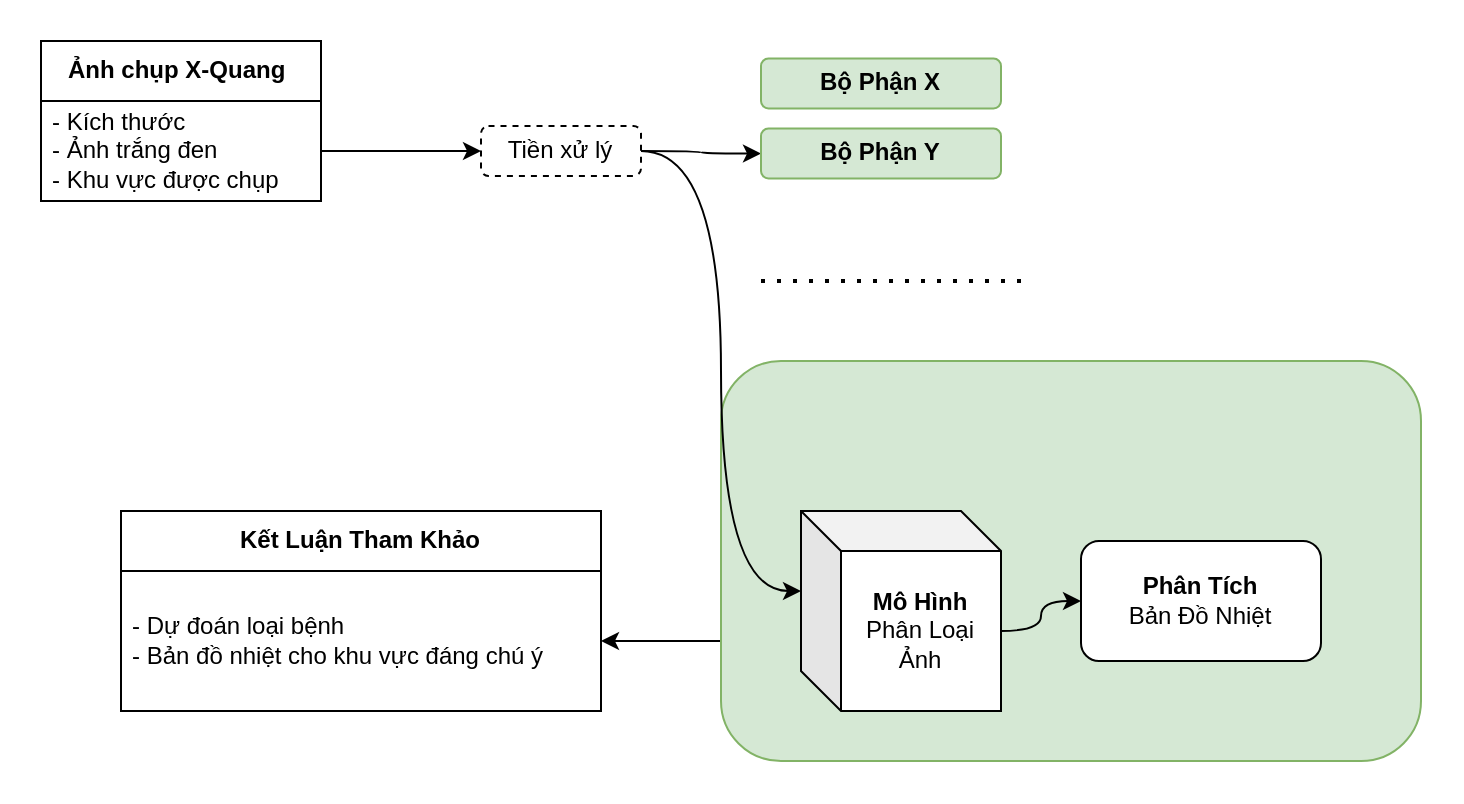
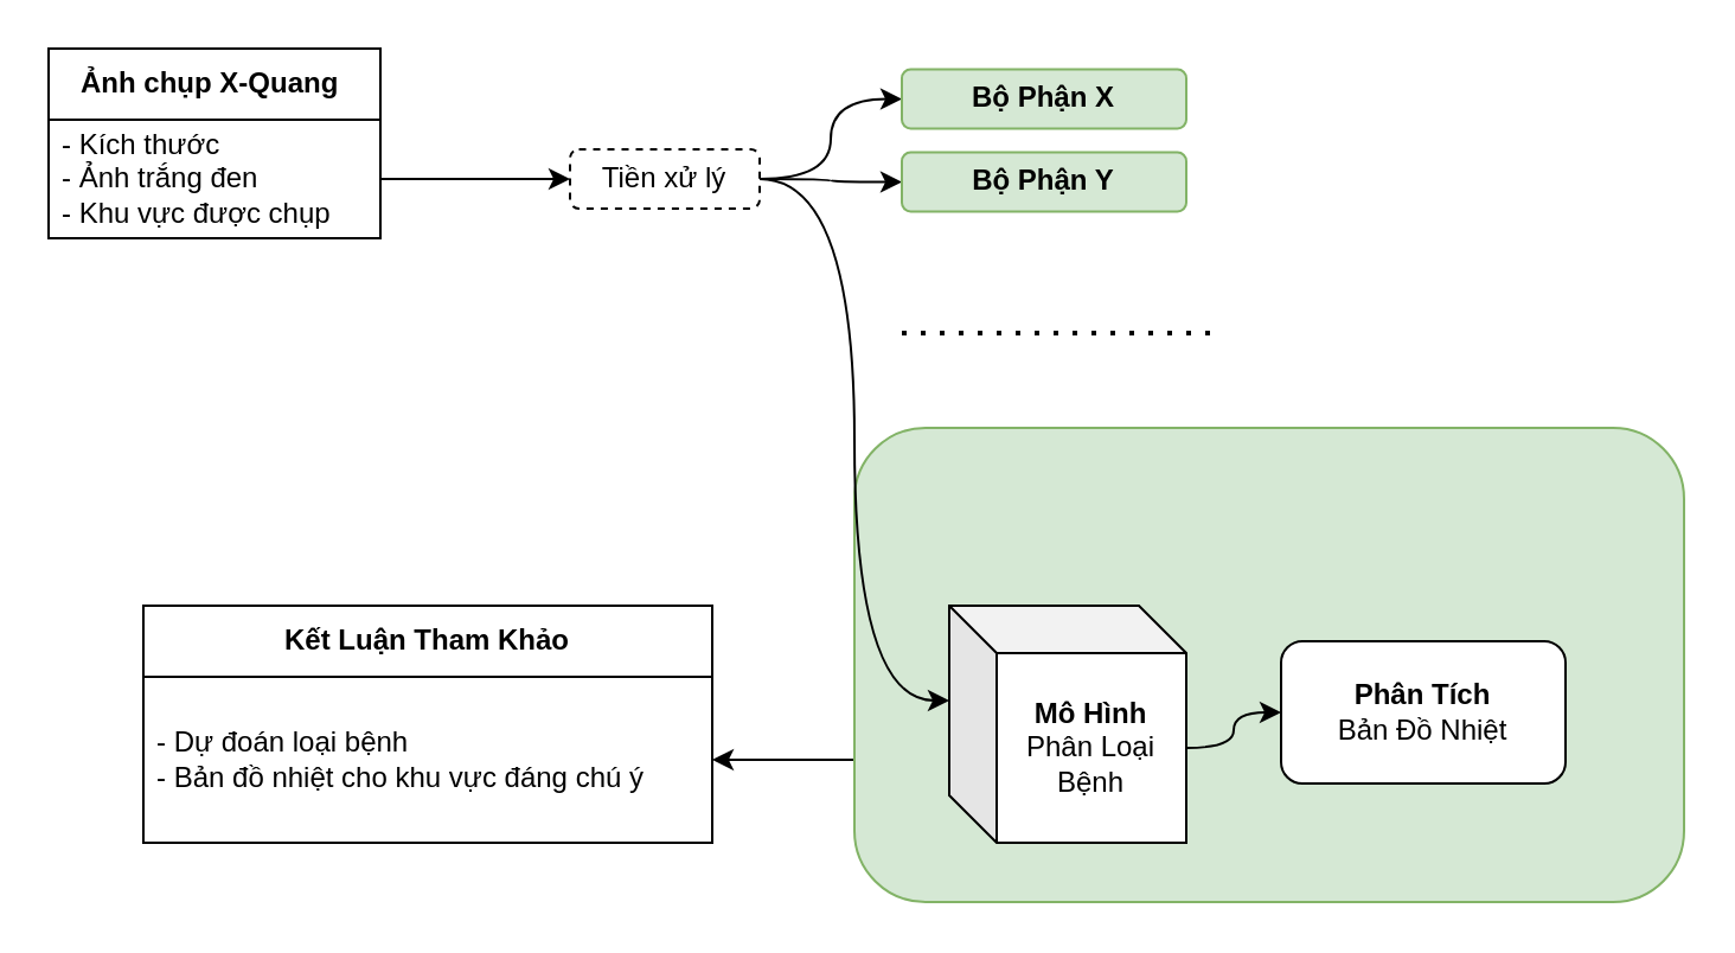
  <mxCell id="0" />
  <mxCell id="1" parent="0" />
  <mxCell id="2" style="edgeStyle=orthogonalEdgeStyle;rounded=0;orthogonalLoop=1;jettySize=auto;html=1;entryX=1;entryY=0.5;entryDx=0;entryDy=0;" parent="1" target="18" edge="1"><mxGeometry relative="1" as="geometry"><mxPoint x="360" y="280" as="sourcePoint" /><mxPoint x="320" y="370" as="targetPoint" /></mxGeometry></mxCell>
  <mxCell id="3" value="" style="rounded=1;whiteSpace=wrap;html=1;fillColor=#d5e8d4;strokeColor=#82b366;" parent="1" vertex="1"><mxGeometry x="360" y="180" width="350" height="200" as="geometry" /></mxCell>
  <mxCell id="4" value="&lt;b&gt;Ảnh chụp X-Quang&amp;nbsp;&lt;/b&gt;" style="swimlane;fontStyle=0;childLayout=stackLayout;horizontal=1;startSize=30;horizontalStack=0;resizeParent=1;resizeParentMax=0;resizeLast=0;collapsible=1;marginBottom=0;whiteSpace=wrap;html=1;" parent="1" vertex="1"><mxGeometry x="20" y="20" width="140" height="80" as="geometry" /></mxCell>
  <mxCell id="5" value="- Kích thước&lt;div&gt;&lt;span style=&quot;background-color: initial;&quot;&gt;- Ảnh trắng đen&lt;/span&gt;&lt;/div&gt;&lt;div&gt;&lt;span style=&quot;background-color: initial;&quot;&gt;- Khu vực được chụp&amp;nbsp;&lt;/span&gt;&lt;/div&gt;" style="text;strokeColor=none;fillColor=none;align=left;verticalAlign=middle;spacingLeft=4;spacingRight=4;overflow=hidden;points=[[0,0.5],[1,0.5]];portConstraint=eastwest;rotatable=0;whiteSpace=wrap;html=1;" parent="4" vertex="1"><mxGeometry y="30" width="140" height="50" as="geometry" /></mxCell>
+ <mxCell id="6" style="edgeStyle=orthogonalEdgeStyle;rounded=0;orthogonalLoop=1;jettySize=auto;html=1;exitX=1;exitY=0.5;exitDx=0;exitDy=0;entryX=0;entryY=0.5;entryDx=0;entryDy=0;curved=1;" parent="1" source="8" target="14" edge="1"><mxGeometry relative="1" as="geometry" /></mxCell>
  <mxCell id="7" style="edgeStyle=orthogonalEdgeStyle;rounded=0;orthogonalLoop=1;jettySize=auto;html=1;exitX=1;exitY=0.5;exitDx=0;exitDy=0;entryX=0;entryY=0.5;entryDx=0;entryDy=0;curved=1;" parent="1" source="8" target="15" edge="1"><mxGeometry relative="1" as="geometry" /></mxCell>
  <mxCell id="8" value="Tiền xử lý" style="rounded=1;whiteSpace=wrap;html=1;dashed=1;" parent="1" vertex="1"><mxGeometry x="240" y="62.5" width="80" height="25" as="geometry" /></mxCell>
  <mxCell id="9" style="edgeStyle=orthogonalEdgeStyle;rounded=0;orthogonalLoop=1;jettySize=auto;html=1;exitX=1;exitY=0.5;exitDx=0;exitDy=0;entryX=0;entryY=0.5;entryDx=0;entryDy=0;" parent="1" source="5" target="8" edge="1"><mxGeometry relative="1" as="geometry" /></mxCell>
  <mxCell id="10" style="edgeStyle=orthogonalEdgeStyle;rounded=0;orthogonalLoop=1;jettySize=auto;html=1;exitX=0;exitY=0;exitDx=100;exitDy=60;exitPerimeter=0;entryX=0;entryY=0.5;entryDx=0;entryDy=0;curved=1;" parent="1" source="11" target="12" edge="1"><mxGeometry relative="1" as="geometry" /></mxCell>
- <mxCell id="11" value="&lt;b&gt;Mô Hình&lt;/b&gt;&lt;br&gt;Phân Loại&lt;br&gt;Ảnh" style="shape=cube;whiteSpace=wrap;html=1;boundedLbl=1;backgroundOutline=1;darkOpacity=0.05;darkOpacity2=0.1;" parent="1" vertex="1"><mxGeometry x="400" y="255" width="100" height="100" as="geometry" /></mxCell>
+ <mxCell id="11" value="&lt;b&gt;Mô Hình&lt;/b&gt;&lt;br&gt;Phân Loại&lt;br&gt;Bệnh" style="shape=cube;whiteSpace=wrap;html=1;boundedLbl=1;backgroundOutline=1;darkOpacity=0.05;darkOpacity2=0.1;" parent="1" vertex="1"><mxGeometry x="400" y="255" width="100" height="100" as="geometry" /></mxCell>
  <mxCell id="12" value="&lt;b&gt;Phân Tích&lt;/b&gt;&lt;br&gt;Bản Đồ Nhiệt" style="rounded=1;whiteSpace=wrap;html=1;" parent="1" vertex="1"><mxGeometry x="540" y="270" width="120" height="60" as="geometry" /></mxCell>
  <mxCell id="13" style="edgeStyle=orthogonalEdgeStyle;rounded=0;orthogonalLoop=1;jettySize=auto;html=1;exitX=1;exitY=0.5;exitDx=0;exitDy=0;entryX=0;entryY=0;entryDx=0;entryDy=40;entryPerimeter=0;curved=1;" parent="1" source="8" target="11" edge="1"><mxGeometry relative="1" as="geometry" /></mxCell>
  <mxCell id="14" value="&lt;b&gt;Bộ Phận X&lt;/b&gt;" style="rounded=1;whiteSpace=wrap;html=1;fillColor=#d5e8d4;strokeColor=#82b366;" parent="1" vertex="1"><mxGeometry x="380" y="28.75" width="120" height="25" as="geometry" /></mxCell>
  <mxCell id="15" value="&lt;b&gt;Bộ Phận Y&lt;/b&gt;" style="rounded=1;whiteSpace=wrap;html=1;fillColor=#d5e8d4;strokeColor=#82b366;" parent="1" vertex="1"><mxGeometry x="380" y="63.75" width="120" height="25" as="geometry" /></mxCell>
  <mxCell id="16" value="" style="endArrow=none;dashed=1;html=1;dashPattern=1 3;strokeWidth=2;rounded=0;" parent="1" edge="1"><mxGeometry width="50" height="50" relative="1" as="geometry"><mxPoint x="380" y="140" as="sourcePoint" /><mxPoint x="510" y="140" as="targetPoint" /></mxGeometry></mxCell>
  <mxCell id="17" value="&lt;b&gt;Kết Luận Tham Khảo&lt;/b&gt;" style="swimlane;fontStyle=0;childLayout=stackLayout;horizontal=1;startSize=30;horizontalStack=0;resizeParent=1;resizeParentMax=0;resizeLast=0;collapsible=1;marginBottom=0;whiteSpace=wrap;html=1;" parent="1" vertex="1"><mxGeometry x="60" y="255" width="240" height="100" as="geometry" /></mxCell>
  <mxCell id="18" value="&lt;div&gt;- Dự đoán loại bệnh&lt;br&gt;- Bản đồ nhiệt cho khu vực đáng chú ý&lt;/div&gt;" style="text;strokeColor=none;fillColor=none;align=left;verticalAlign=middle;spacingLeft=4;spacingRight=4;overflow=hidden;points=[[0,0.5],[1,0.5]];portConstraint=eastwest;rotatable=0;whiteSpace=wrap;html=1;" parent="17" vertex="1"><mxGeometry y="30" width="240" height="70" as="geometry" /></mxCell>
